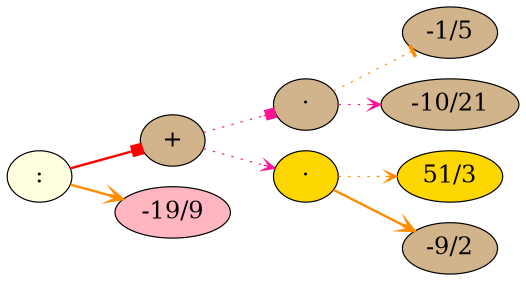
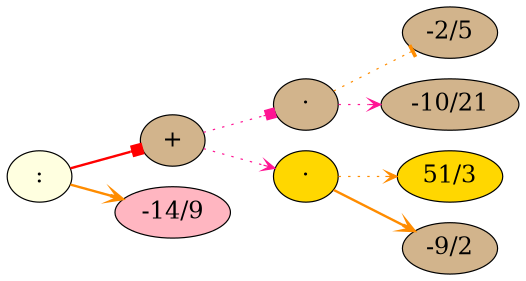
  digraph {
    fontname="DejaVu Serif"
    rankdir=LR
    node [fillcolor=tan fontname="DejaVu Serif" fontsize=20 style=filled]
    edge [arrowhead=vee color=darkorange fontname="DejaVu Serif" style=dotted]
    n1 [fillcolor=lightyellow label=":"]
    n2 [label="+"]
-   "-19/9" [fillcolor=lightpink]
+   "-19/9" [fillcolor=lightpink label="-14/9"]
    n4 [label="·"]
    n5 [fillcolor=gold label="·"]
-   "-2/5" [label="-1/5"]
+   "-2/5"
    "-10/21"
    n8 [fillcolor=gold label="51/3"]
    "-9/2"
    n1 -> n2 [arrowhead=box color=red style=bold]
    n1 -> "-19/9" [style=bold]
    n2 -> n4 [arrowhead=box color=deeppink]
    n2 -> n5 [color=deeppink]
    n4 -> "-2/5" [arrowhead=tee]
    n4 -> "-10/21" [color=deeppink]
    n5 -> n8
    n5 -> "-9/2" [style=bold]
  }
